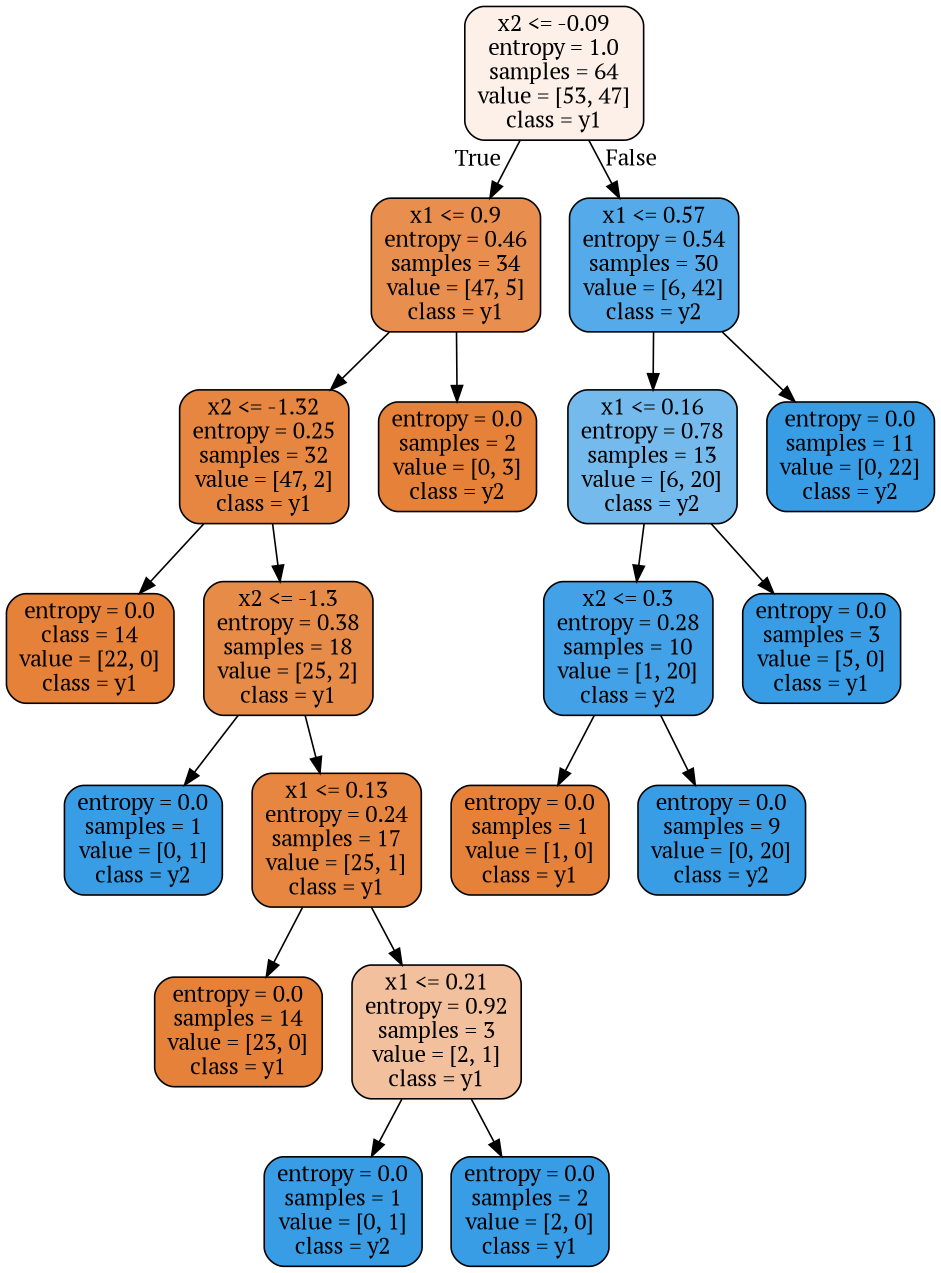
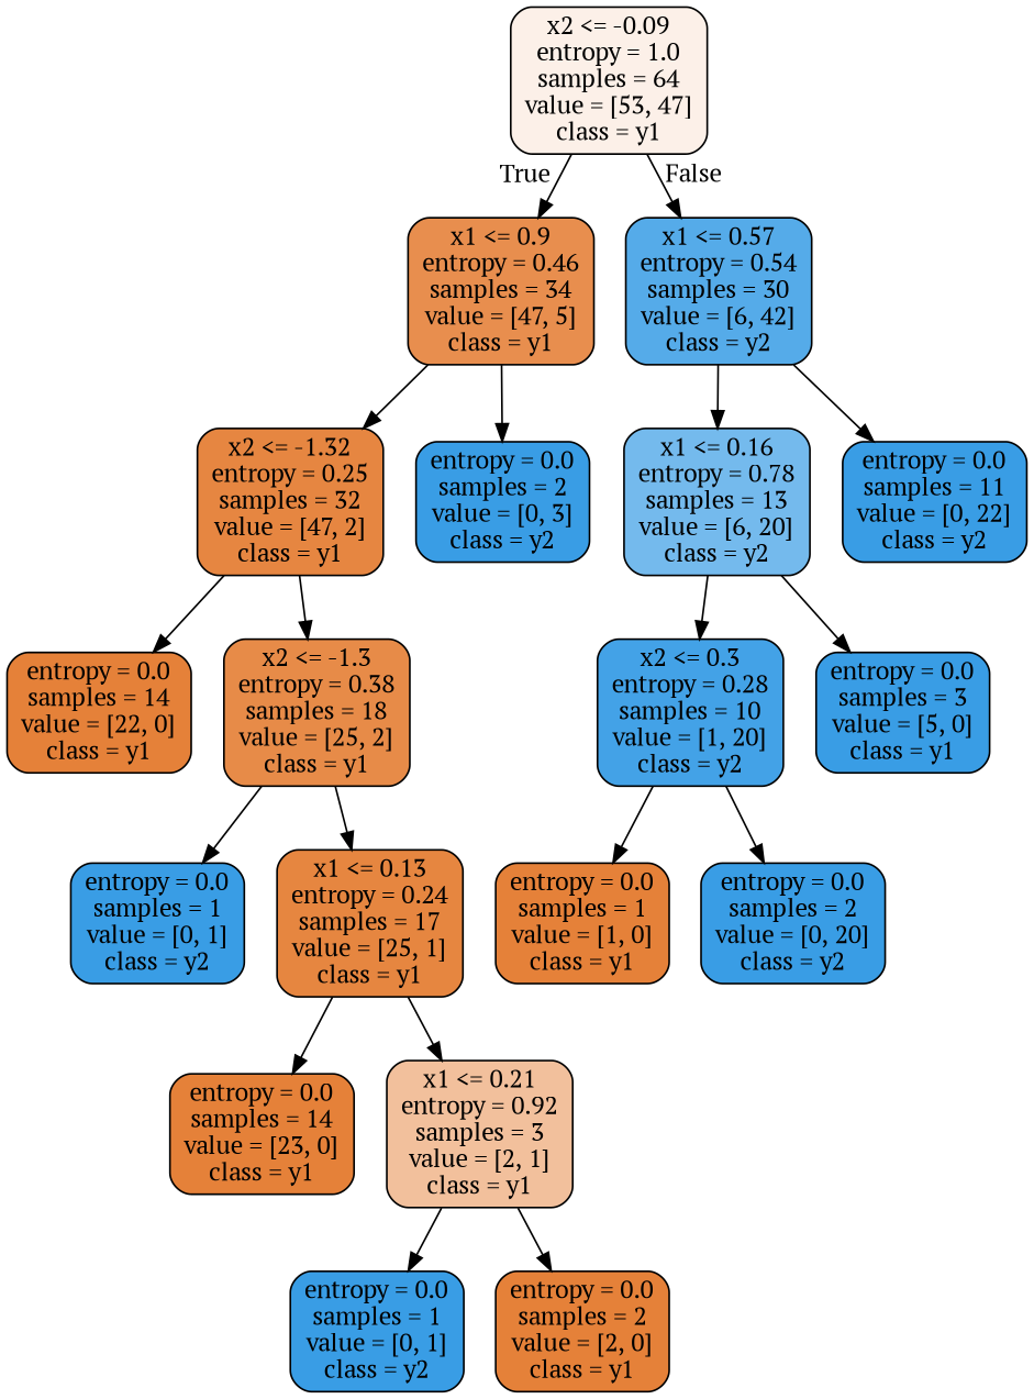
  digraph {
    fontname="PT Serif"
    node [color=black fillcolor="#399de5ff" fontname="PT Serif" shape=box style="filled, rounded"]
    edge [fontname="PT Serif"]
    n1 [fillcolor="#e581391d" label="x2 <= -0.09\nentropy = 1.0\nsamples = 64\nvalue = [53, 47]\nclass = y1"]
    n2 [fillcolor="#e58139e4" label="x1 <= 0.9\nentropy = 0.46\nsamples = 34\nvalue = [47, 5]\nclass = y1"]
    n3 [fillcolor="#399de5db" label="x1 <= 0.57\nentropy = 0.54\nsamples = 30\nvalue = [6, 42]\nclass = y2"]
    n4 [fillcolor="#e58139f4" label="x2 <= -1.32\nentropy = 0.25\nsamples = 32\nvalue = [47, 2]\nclass = y1"]
-   n5 [fillcolor="#e58139ff" label="entropy = 0.0\nsamples = 2\nvalue = [0, 3]\nclass = y2"]
+   n5 [label="entropy = 0.0\nsamples = 2\nvalue = [0, 3]\nclass = y2"]
    n6 [fillcolor="#399de5b3" label="x1 <= 0.16\nentropy = 0.78\nsamples = 13\nvalue = [6, 20]\nclass = y2"]
    n7 [label="entropy = 0.0\nsamples = 11\nvalue = [0, 22]\nclass = y2"]
-   n8 [fillcolor="#e58139ff" label="entropy = 0.0\nclass = 14\nvalue = [22, 0]\nclass = y1"]
+   n8 [fillcolor="#e58139ff" label="entropy = 0.0\nsamples = 14\nvalue = [22, 0]\nclass = y1"]
    n9 [fillcolor="#e58139eb" label="x2 <= -1.3\nentropy = 0.38\nsamples = 18\nvalue = [25, 2]\nclass = y1"]
    n10 [label="entropy = 0.0\nsamples = 1\nvalue = [0, 1]\nclass = y2"]
    n11 [fillcolor="#e58139f5" label="x1 <= 0.13\nentropy = 0.24\nsamples = 17\nvalue = [25, 1]\nclass = y1"]
    n12 [fillcolor="#e58139ff" label="entropy = 0.0\nsamples = 14\nvalue = [23, 0]\nclass = y1"]
    n13 [fillcolor="#e581397f" label="x1 <= 0.21\nentropy = 0.92\nsamples = 3\nvalue = [2, 1]\nclass = y1"]
    n14 [label="entropy = 0.0\nsamples = 1\nvalue = [0, 1]\nclass = y2"]
-   n15 [label="entropy = 0.0\nsamples = 2\nvalue = [2, 0]\nclass = y1"]
+   n15 [fillcolor="#e58139ff" label="entropy = 0.0\nsamples = 2\nvalue = [2, 0]\nclass = y1"]
    n16 [fillcolor="#399de5f2" label="x2 <= 0.3\nentropy = 0.28\nsamples = 10\nvalue = [1, 20]\nclass = y2"]
    n17 [label="entropy = 0.0\nsamples = 3\nvalue = [5, 0]\nclass = y1"]
    n18 [fillcolor="#e58139ff" label="entropy = 0.0\nsamples = 1\nvalue = [1, 0]\nclass = y1"]
-   n19 [label="entropy = 0.0\nsamples = 9\nvalue = [0, 20]\nclass = y2"]
+   n19 [label="entropy = 0.0\nsamples = 2\nvalue = [0, 20]\nclass = y2"]
    n1 -> n2 [headlabel=True labelangle=45 labeldistance=2.5]
    n1 -> n3 [headlabel=False labelangle=-45 labeldistance=2.5]
    n2 -> n4
    n2 -> n5
    n3 -> n6
    n3 -> n7
    n4 -> n8
    n4 -> n9
    n6 -> n16
    n6 -> n17
    n9 -> n10
    n9 -> n11
    n11 -> n12
    n11 -> n13
    n13 -> n14
    n13 -> n15
    n16 -> n18
    n16 -> n19
  }
